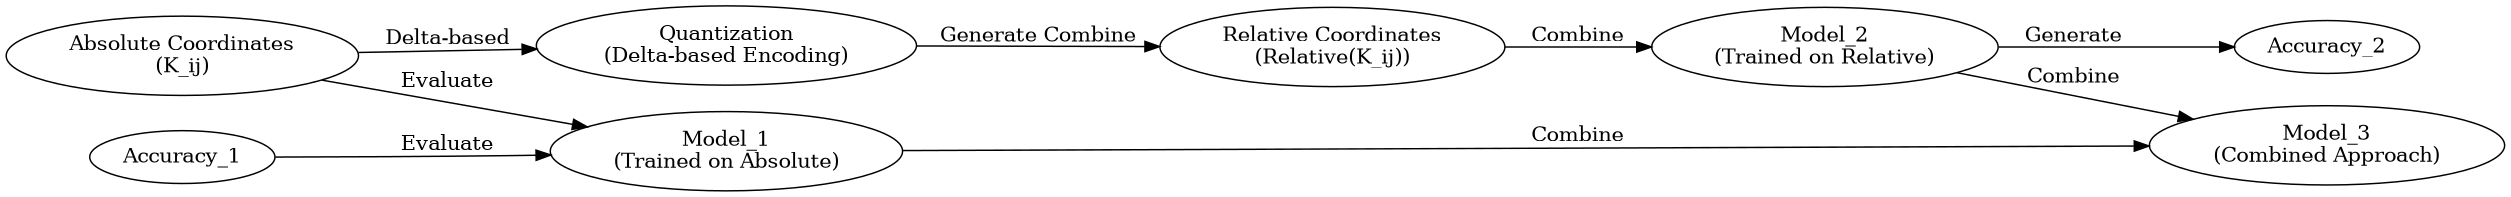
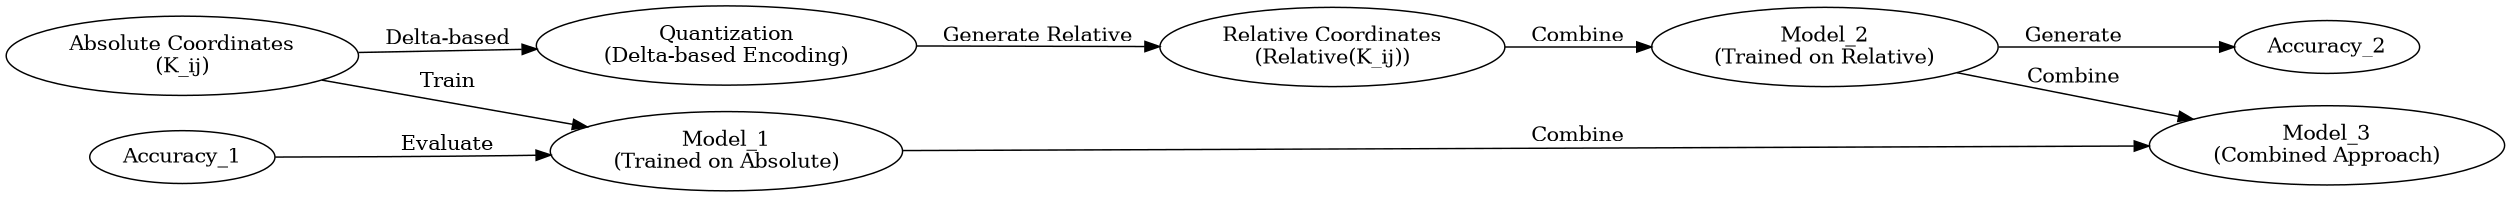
  digraph {
    rankdir=LR
    n1 [label="Absolute Coordinates\n(K_ij)"]
    n2 [label="Quantization\n(Delta-based Encoding)"]
    n3 [label="Model_1\n(Trained on Absolute)"]
    n4 [label="Relative Coordinates\n(Relative(K_ij))"]
    n5 [label="Model_3\n(Combined Approach)"]
    n6 [label="Model_2\n(Trained on Relative)"]
    n7 [label=Accuracy_2]
    n8 [label=Accuracy_1]
    n1 -> n2 [label="Delta-based"]
-   n1 -> n3 [label=Evaluate]
-   n2 -> n4 [label="Generate Combine"]
+   n1 -> n3 [label=Train]
+   n2 -> n4 [label="Generate Relative"]
    n3 -> n5 [label=Combine]
    n4 -> n6 [label=Combine]
    n6 -> n5 [label=Combine]
    n6 -> n7 [label=Generate]
    n8 -> n3 [label=Evaluate]
  }
